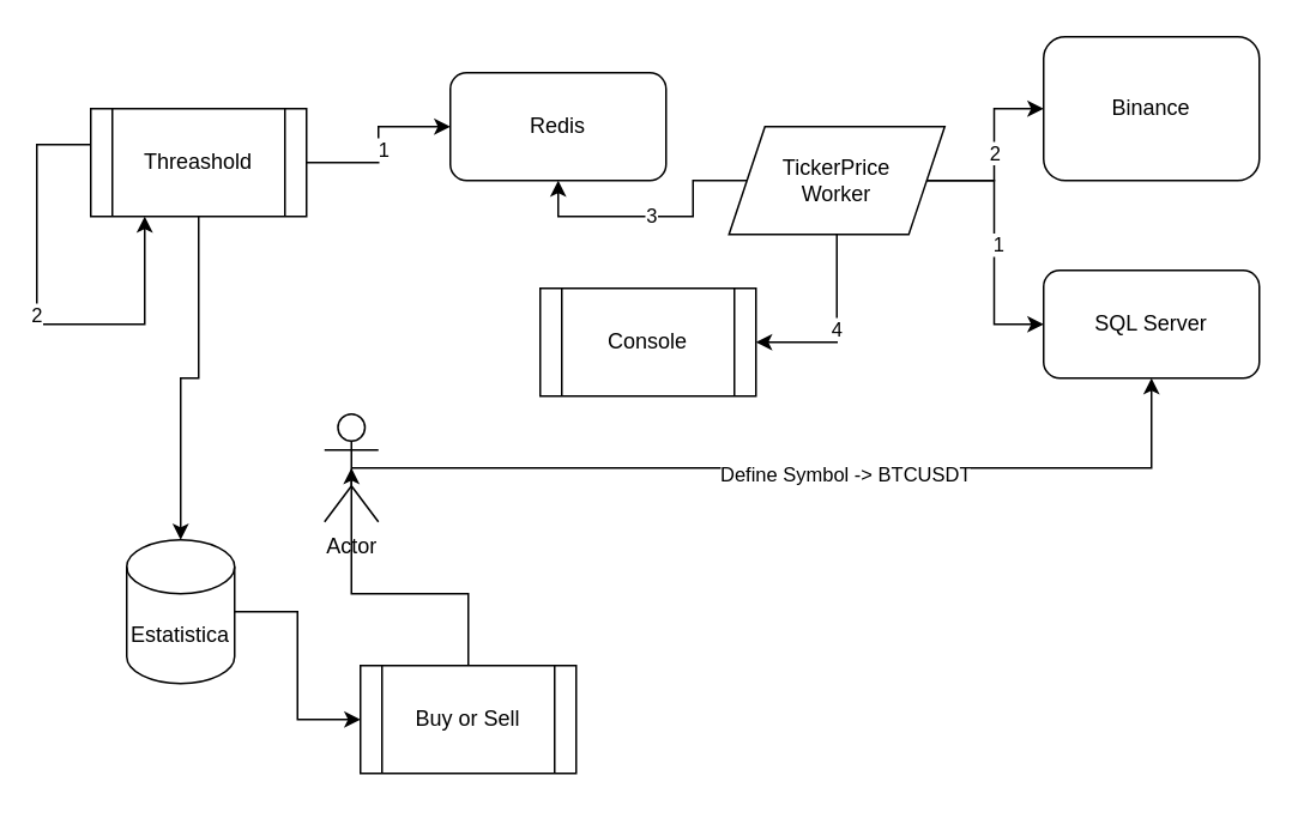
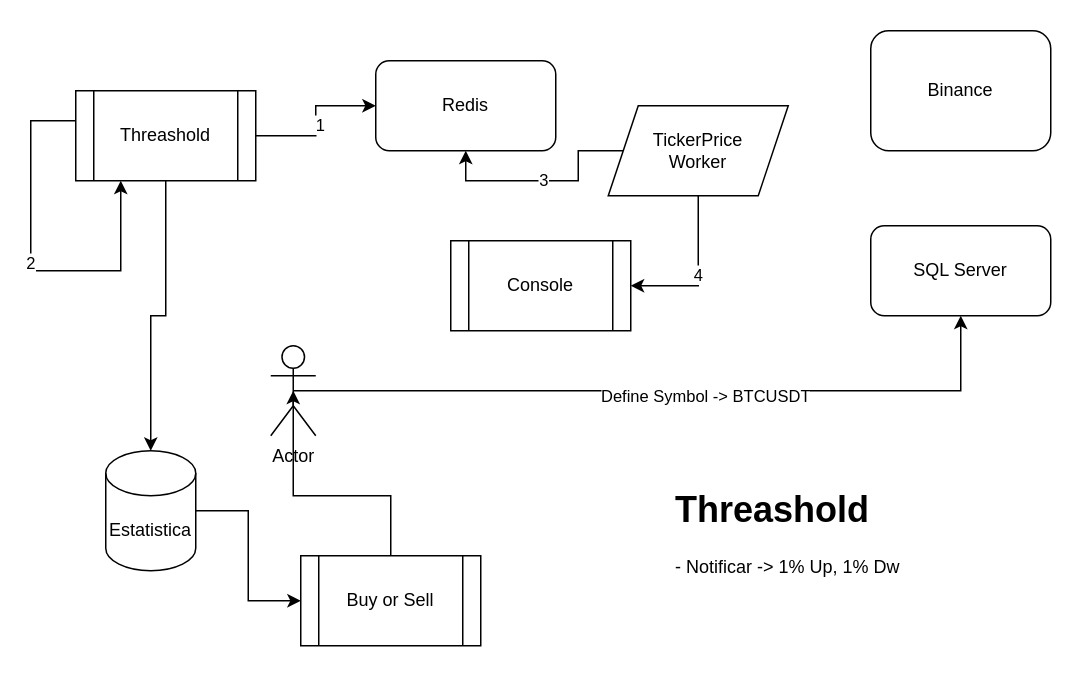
  <mxCell id="0" />
  <mxCell id="1" parent="0" />
  <mxCell id="2" style="edgeStyle=orthogonalEdgeStyle;rounded=0;orthogonalLoop=1;jettySize=auto;html=1;exitX=0.5;exitY=0.5;exitDx=0;exitDy=0;exitPerimeter=0;entryX=0.5;entryY=1;entryDx=0;entryDy=0;" parent="1" source="4" target="5" edge="1"><mxGeometry relative="1" as="geometry" /></mxCell>
  <mxCell id="3" value="Define Symbol -&amp;gt; BTCUSDT" style="edgeLabel;html=1;align=center;verticalAlign=middle;resizable=0;points=[];" parent="2" vertex="1" connectable="0"><mxGeometry x="0.106" y="-3" relative="1" as="geometry"><mxPoint as="offset" /></mxGeometry></mxCell>
  <mxCell id="4" value="Actor" style="shape=umlActor;verticalLabelPosition=bottom;verticalAlign=top;html=1;outlineConnect=0;" parent="1" vertex="1"><mxGeometry x="180" y="230" width="30" height="60" as="geometry" /></mxCell>
  <mxCell id="5" value="SQL Server" style="rounded=1;whiteSpace=wrap;html=1;" parent="1" vertex="1"><mxGeometry x="580" y="150" width="120" height="60" as="geometry" /></mxCell>
  <mxCell id="6" value="Binance" style="rounded=1;whiteSpace=wrap;html=1;" parent="1" vertex="1"><mxGeometry x="580" y="20" width="120" height="80" as="geometry" /></mxCell>
  <mxCell id="7" value="Redis" style="rounded=1;whiteSpace=wrap;html=1;" parent="1" vertex="1"><mxGeometry x="250" y="40" width="120" height="60" as="geometry" /></mxCell>
  <mxCell id="8" value="Console" style="shape=process;whiteSpace=wrap;html=1;backgroundOutline=1;" parent="1" vertex="1"><mxGeometry x="300" y="160" width="120" height="60" as="geometry" /></mxCell>
- <mxCell id="9" style="edgeStyle=orthogonalEdgeStyle;rounded=0;orthogonalLoop=1;jettySize=auto;html=1;entryX=0;entryY=0.5;entryDx=0;entryDy=0;" parent="1" source="14" target="5" edge="1"><mxGeometry relative="1" as="geometry" /></mxCell>
- <mxCell id="10" value="1" style="edgeLabel;html=1;align=center;verticalAlign=middle;resizable=0;points=[];" parent="9" vertex="1" connectable="0"><mxGeometry x="0.008" y="2" relative="1" as="geometry"><mxPoint as="offset" /></mxGeometry></mxCell>
- <mxCell id="11" value="2" style="edgeStyle=orthogonalEdgeStyle;rounded=0;orthogonalLoop=1;jettySize=auto;html=1;entryX=0;entryY=0.5;entryDx=0;entryDy=0;" parent="1" source="14" target="6" edge="1"><mxGeometry relative="1" as="geometry" /></mxCell>
  <mxCell id="12" value="3" style="edgeStyle=orthogonalEdgeStyle;rounded=0;orthogonalLoop=1;jettySize=auto;html=1;entryX=0.5;entryY=1;entryDx=0;entryDy=0;" parent="1" source="14" target="7" edge="1"><mxGeometry relative="1" as="geometry" /></mxCell>
  <mxCell id="13" value="4" style="edgeStyle=orthogonalEdgeStyle;rounded=0;orthogonalLoop=1;jettySize=auto;html=1;entryX=1;entryY=0.5;entryDx=0;entryDy=0;" parent="1" source="14" target="8" edge="1"><mxGeometry relative="1" as="geometry" /></mxCell>
  <mxCell id="14" value="TickerPrice&lt;br&gt;Worker" style="shape=parallelogram;perimeter=parallelogramPerimeter;whiteSpace=wrap;html=1;fixedSize=1;" parent="1" vertex="1"><mxGeometry x="405" y="70" width="120" height="60" as="geometry" /></mxCell>
  <mxCell id="15" style="edgeStyle=orthogonalEdgeStyle;rounded=0;orthogonalLoop=1;jettySize=auto;html=1;entryX=0;entryY=0.5;entryDx=0;entryDy=0;" parent="1" source="17" target="7" edge="1"><mxGeometry relative="1" as="geometry" /></mxCell>
  <mxCell id="16" value="1" style="edgeLabel;html=1;align=center;verticalAlign=middle;resizable=0;points=[];" parent="15" vertex="1" connectable="0"><mxGeometry x="-0.037" y="-2" relative="1" as="geometry"><mxPoint as="offset" /></mxGeometry></mxCell>
  <mxCell id="17" value="Threashold" style="shape=process;whiteSpace=wrap;html=1;backgroundOutline=1;" parent="1" vertex="1"><mxGeometry x="50" y="60" width="120" height="60" as="geometry" /></mxCell>
  <mxCell id="18" value="2" style="edgeStyle=orthogonalEdgeStyle;rounded=0;orthogonalLoop=1;jettySize=auto;html=1;entryX=0.25;entryY=1;entryDx=0;entryDy=0;" parent="1" source="17" target="17" edge="1"><mxGeometry relative="1" as="geometry"><Array as="points"><mxPoint x="110" y="80" /><mxPoint x="20" y="80" /><mxPoint x="20" y="180" /><mxPoint x="80" y="180" /></Array></mxGeometry></mxCell>
+ <mxCell id="19" value="&lt;h1&gt;Threashold&lt;br&gt;&lt;/h1&gt;&lt;p&gt;- Notificar -&amp;gt; 1% Up, 1% Dw&lt;br&gt;&lt;/p&gt;" style="text;html=1;strokeColor=none;fillColor=none;spacing=5;spacingTop=-20;whiteSpace=wrap;overflow=hidden;rounded=0;" parent="1" vertex="1"><mxGeometry x="445" y="320" width="255" height="120" as="geometry" /></mxCell>
  <mxCell id="20" style="edgeStyle=orthogonalEdgeStyle;rounded=0;orthogonalLoop=1;jettySize=auto;html=1;" parent="1" source="21" target="23" edge="1"><mxGeometry relative="1" as="geometry" /></mxCell>
  <mxCell id="21" value="Estatistica" style="shape=cylinder3;whiteSpace=wrap;html=1;boundedLbl=1;backgroundOutline=1;size=15;" parent="1" vertex="1"><mxGeometry x="70" y="300" width="60" height="80" as="geometry" /></mxCell>
  <mxCell id="22" style="edgeStyle=orthogonalEdgeStyle;rounded=0;orthogonalLoop=1;jettySize=auto;html=1;entryX=0.5;entryY=0;entryDx=0;entryDy=0;entryPerimeter=0;" parent="1" source="17" target="21" edge="1"><mxGeometry relative="1" as="geometry" /></mxCell>
  <mxCell id="23" value="Buy or Sell" style="shape=process;whiteSpace=wrap;html=1;backgroundOutline=1;" parent="1" vertex="1"><mxGeometry x="200" y="370" width="120" height="60" as="geometry" /></mxCell>
  <mxCell id="24" style="edgeStyle=orthogonalEdgeStyle;rounded=0;orthogonalLoop=1;jettySize=auto;html=1;entryX=0.5;entryY=0.5;entryDx=0;entryDy=0;entryPerimeter=0;" parent="1" source="23" target="4" edge="1"><mxGeometry relative="1" as="geometry" /></mxCell>
